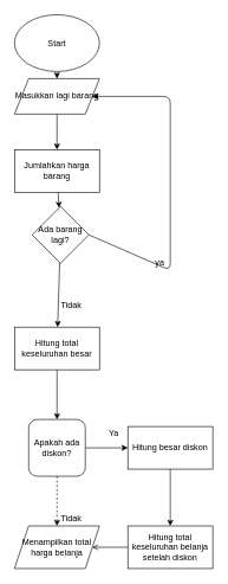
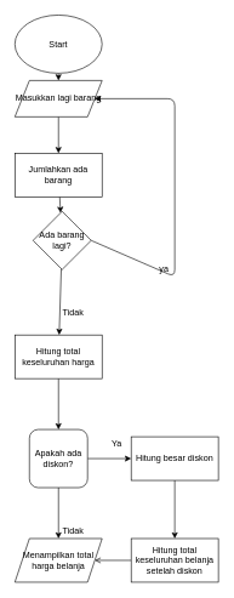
  <mxCell id="0" />
  <mxCell id="1" parent="0" />
  <mxCell id="2" value="" style="edgeStyle=none;html=1;" edge="1" parent="1" source="3" target="5"><mxGeometry relative="1" as="geometry" /></mxCell>
  <mxCell id="3" value="Start" style="ellipse;whiteSpace=wrap;html=1;" vertex="1" parent="1"><mxGeometry x="20" y="20" width="120" height="80" as="geometry" /></mxCell>
  <mxCell id="4" value="" style="edgeStyle=none;html=1;" edge="1" parent="1" source="5" target="7"><mxGeometry relative="1" as="geometry" /></mxCell>
  <mxCell id="5" value="Masukkan lagi barang" style="shape=parallelogram;perimeter=parallelogramPerimeter;whiteSpace=wrap;html=1;fixedSize=1;" vertex="1" parent="1"><mxGeometry x="20" y="110" width="120" height="50" as="geometry" /></mxCell>
  <mxCell id="6" value="" style="edgeStyle=none;html=1;" edge="1" parent="1" source="7" target="10"><mxGeometry relative="1" as="geometry" /></mxCell>
- <mxCell id="7" value="Jumlahkan harga barang" style="whiteSpace=wrap;html=1;" vertex="1" parent="1"><mxGeometry x="20" y="210" width="120" height="60" as="geometry" /></mxCell>
+ <mxCell id="7" value="Jumlahkan ada barang" style="whiteSpace=wrap;html=1;" vertex="1" parent="1"><mxGeometry x="20" y="210" width="120" height="60" as="geometry" /></mxCell>
  <mxCell id="8" style="edgeStyle=none;html=1;exitX=1;exitY=0.5;exitDx=0;exitDy=0;entryX=1;entryY=0.5;entryDx=0;entryDy=0;" edge="1" parent="1" source="10" target="5"><mxGeometry relative="1" as="geometry"><Array as="points"><mxPoint x="240" y="380" /><mxPoint x="240" y="135" /></Array></mxGeometry></mxCell>
  <mxCell id="9" value="" style="edgeStyle=none;html=1;" edge="1" parent="1" source="10" target="13"><mxGeometry relative="1" as="geometry" /></mxCell>
  <mxCell id="10" value="Ada barang lagi?" style="rhombus;whiteSpace=wrap;html=1;" vertex="1" parent="1"><mxGeometry x="45" y="290" width="80" height="80" as="geometry" /></mxCell>
  <mxCell id="11" value="ya" style="text;html=1;align=center;verticalAlign=middle;resizable=0;points=[];autosize=1;strokeColor=none;fillColor=none;" vertex="1" parent="1"><mxGeometry x="210" y="360" width="30" height="20" as="geometry" /></mxCell>
  <mxCell id="12" value="" style="edgeStyle=none;html=1;" edge="1" parent="1" source="13" target="17"><mxGeometry relative="1" as="geometry" /></mxCell>
- <mxCell id="13" value="Hitung total keseluruhan besar" style="whiteSpace=wrap;html=1;" vertex="1" parent="1"><mxGeometry x="20" y="460" width="120" height="60" as="geometry" /></mxCell>
+ <mxCell id="13" value="Hitung total keseluruhan harga" style="whiteSpace=wrap;html=1;" vertex="1" parent="1"><mxGeometry x="20" y="460" width="120" height="60" as="geometry" /></mxCell>
  <mxCell id="14" value="Tidak" style="text;html=1;align=center;verticalAlign=middle;resizable=0;points=[];autosize=1;strokeColor=none;fillColor=none;" vertex="1" parent="1"><mxGeometry x="80" y="420" width="40" height="20" as="geometry" /></mxCell>
  <mxCell id="15" value="" style="edgeStyle=none;html=1;" edge="1" parent="1" source="17" target="19"><mxGeometry relative="1" as="geometry" /></mxCell>
- <mxCell id="16" value="" style="edgeStyle=none;html=1;dashed=1;" edge="1" parent="1" source="17" target="21"><mxGeometry relative="1" as="geometry" /></mxCell>
+ <mxCell id="16" value="" style="edgeStyle=none;html=1;" edge="1" parent="1" source="17" target="21"><mxGeometry relative="1" as="geometry" /></mxCell>
  <mxCell id="17" value="Apakah ada diskon?" style="whiteSpace=wrap;html=1;rounded=1;" vertex="1" parent="1"><mxGeometry x="40" y="590" width="80" height="80" as="geometry" /></mxCell>
  <mxCell id="18" value="" style="edgeStyle=none;html=1;" edge="1" parent="1" source="19" target="24"><mxGeometry relative="1" as="geometry" /></mxCell>
  <mxCell id="19" value="Hitung besar diskon" style="whiteSpace=wrap;html=1;" vertex="1" parent="1"><mxGeometry x="180" y="600" width="120" height="60" as="geometry" /></mxCell>
  <mxCell id="20" value="Ya" style="text;html=1;align=center;verticalAlign=middle;resizable=0;points=[];autosize=1;strokeColor=none;fillColor=none;" vertex="1" parent="1"><mxGeometry x="145" y="600" width="30" height="20" as="geometry" /></mxCell>
  <mxCell id="21" value="Menampilkan total harga belanja" style="shape=parallelogram;perimeter=parallelogramPerimeter;whiteSpace=wrap;html=1;fixedSize=1;" vertex="1" parent="1"><mxGeometry x="20" y="740" width="120" height="60" as="geometry" /></mxCell>
  <mxCell id="22" value="Tidak" style="text;html=1;align=center;verticalAlign=middle;resizable=0;points=[];autosize=1;strokeColor=none;fillColor=none;" vertex="1" parent="1"><mxGeometry x="80" y="720" width="40" height="20" as="geometry" /></mxCell>
  <mxCell id="23" value="" style="edgeStyle=none;html=1;entryX=1;entryY=0.5;entryDx=0;entryDy=0;endArrow=open;" edge="1" parent="1" source="24" target="21"><mxGeometry relative="1" as="geometry" /></mxCell>
  <mxCell id="24" value="Hitung total keseluruhan belanja setelah diskon" style="whiteSpace=wrap;html=1;" vertex="1" parent="1"><mxGeometry x="180" y="740" width="120" height="60" as="geometry" /></mxCell>
